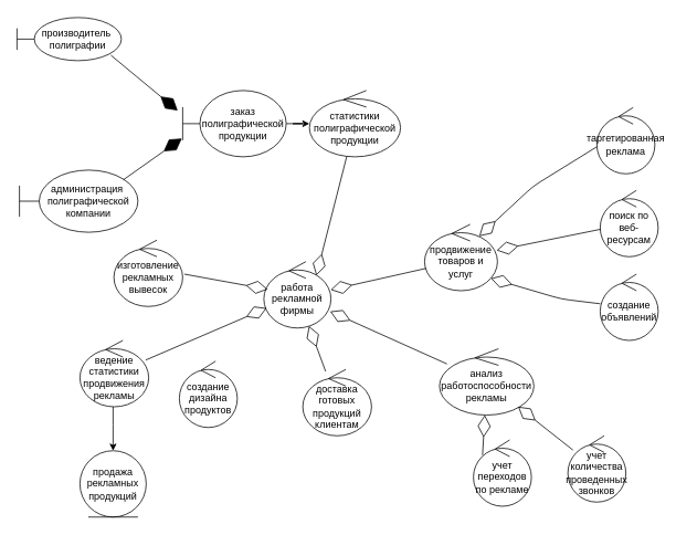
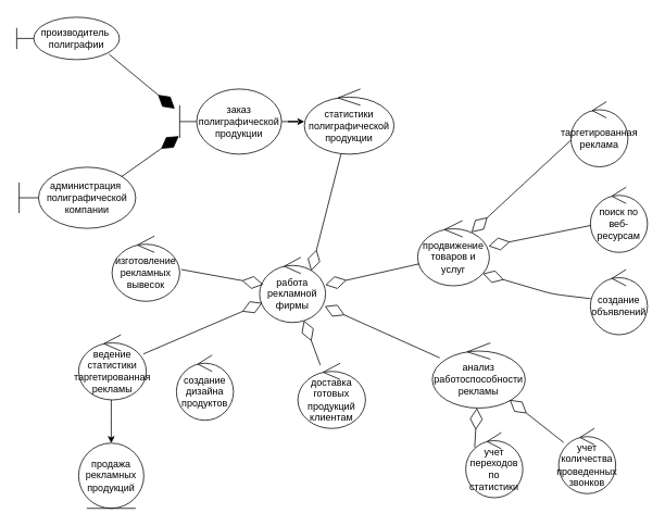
  <mxCell id="0" />
  <mxCell id="1" parent="0" />
  <mxCell id="2" value="работа рекламной фирмы" style="ellipse;shape=umlControl;whiteSpace=wrap;html=1;" vertex="1" parent="1"><mxGeometry x="318" y="315" width="81" height="80" as="geometry" /></mxCell>
  <mxCell id="3" value="производитель&amp;nbsp;&lt;br&gt;полиграфии" style="shape=umlBoundary;whiteSpace=wrap;html=1;" vertex="1" parent="1"><mxGeometry x="20" y="20.5" width="126" height="52" as="geometry" /></mxCell>
  <mxCell id="4" value="администрация&amp;nbsp;&lt;br&gt;полиграфической компании" style="shape=umlBoundary;whiteSpace=wrap;html=1;" vertex="1" parent="1"><mxGeometry x="23" y="204.5" width="143" height="75" as="geometry" /></mxCell>
  <mxCell id="5" value="" style="endArrow=diamondThin;endFill=1;endSize=24;html=1;exitX=0.9;exitY=0.875;exitDx=0;exitDy=0;exitPerimeter=0;entryX=-0.048;entryY=0.303;entryDx=0;entryDy=0;entryPerimeter=0;" edge="1" parent="1" source="3" target="8"><mxGeometry width="160" relative="1" as="geometry"><mxPoint x="150" y="238.5" as="sourcePoint" /><mxPoint x="226.02" y="134.34" as="targetPoint" /></mxGeometry></mxCell>
  <mxCell id="6" value="" style="endArrow=diamondThin;endFill=1;endSize=24;html=1;exitX=0.876;exitY=0.158;exitDx=0;exitDy=0;exitPerimeter=0;entryX=-0.008;entryY=0.723;entryDx=0;entryDy=0;entryPerimeter=0;" edge="1" parent="1" source="4" target="8"><mxGeometry width="160" relative="1" as="geometry"><mxPoint x="472.38" y="39.14" as="sourcePoint" /><mxPoint x="235.61" y="185.54" as="targetPoint" /></mxGeometry></mxCell>
  <mxCell id="7" value="" style="edgeStyle=orthogonalEdgeStyle;rounded=0;orthogonalLoop=1;jettySize=auto;html=1;" edge="1" parent="1" source="8" target="9"><mxGeometry relative="1" as="geometry" /></mxCell>
  <mxCell id="8" value="заказ полиграфической продукции" style="shape=umlBoundary;whiteSpace=wrap;html=1;" vertex="1" parent="1"><mxGeometry x="220" y="108.5" width="125" height="80" as="geometry" /></mxCell>
  <mxCell id="9" value="статистики полиграфической продукции" style="ellipse;shape=umlControl;whiteSpace=wrap;html=1;" vertex="1" parent="1"><mxGeometry x="373" y="108.5" width="110" height="80" as="geometry" /></mxCell>
  <mxCell id="10" value="" style="edgeStyle=orthogonalEdgeStyle;rounded=0;orthogonalLoop=1;jettySize=auto;html=1;" edge="1" parent="1" source="11" target="12"><mxGeometry relative="1" as="geometry"><Array as="points"><mxPoint x="136" y="512" /><mxPoint x="136" y="512" /></Array></mxGeometry></mxCell>
- <mxCell id="11" value="ведение статистики продвижения рекламы" style="ellipse;shape=umlControl;whiteSpace=wrap;html=1;" vertex="1" parent="1"><mxGeometry x="96" y="410" width="83" height="80" as="geometry" /></mxCell>
+ <mxCell id="11" value="ведение статистики таргетированная рекламы" style="ellipse;shape=umlControl;whiteSpace=wrap;html=1;" vertex="1" parent="1"><mxGeometry x="96" y="410" width="83" height="80" as="geometry" /></mxCell>
  <mxCell id="12" value="продажа&lt;br&gt;рекламных продукций" style="ellipse;shape=umlEntity;whiteSpace=wrap;html=1;" vertex="1" parent="1"><mxGeometry x="96" y="543" width="80" height="80" as="geometry" /></mxCell>
  <mxCell id="13" value="создание дизайна продуктов" style="ellipse;shape=umlControl;whiteSpace=wrap;html=1;" vertex="1" parent="1"><mxGeometry x="216" y="435" width="70" height="80" as="geometry" /></mxCell>
  <mxCell id="14" value="анализ работоспособности рекламы" style="ellipse;shape=umlControl;whiteSpace=wrap;html=1;" vertex="1" parent="1"><mxGeometry x="530" y="420" width="114" height="80" as="geometry" /></mxCell>
  <mxCell id="15" value="учет количества проведенных звонков" style="ellipse;shape=umlControl;whiteSpace=wrap;html=1;" vertex="1" parent="1"><mxGeometry x="685" y="525" width="70" height="80" as="geometry" /></mxCell>
- <mxCell id="16" value="учет переходов по рекламе" style="ellipse;shape=umlControl;whiteSpace=wrap;html=1;" vertex="1" parent="1"><mxGeometry x="571" y="530" width="70" height="80" as="geometry" /></mxCell>
+ <mxCell id="16" value="учет переходов по статистики" style="ellipse;shape=umlControl;whiteSpace=wrap;html=1;" vertex="1" parent="1"><mxGeometry x="571" y="530" width="70" height="80" as="geometry" /></mxCell>
  <mxCell id="17" value="продвижение товаров и услуг" style="ellipse;shape=umlControl;whiteSpace=wrap;html=1;" vertex="1" parent="1"><mxGeometry x="512" y="270" width="88" height="80" as="geometry" /></mxCell>
- <mxCell id="18" value="таргетированная реклама" style="ellipse;shape=umlControl;whiteSpace=wrap;html=1;" vertex="1" parent="1"><mxGeometry x="720" y="129" width="70" height="80" as="geometry" /></mxCell>
+ <mxCell id="18" value="таргетированная реклама" style="ellipse;shape=umlControl;whiteSpace=wrap;html=1;" vertex="1" parent="1"><mxGeometry x="700" y="124" width="70" height="80" as="geometry" /></mxCell>
  <mxCell id="19" value="поиск по веб-ресурсам" style="ellipse;shape=umlControl;whiteSpace=wrap;html=1;" vertex="1" parent="1"><mxGeometry x="724" y="229" width="70" height="80" as="geometry" /></mxCell>
  <mxCell id="20" value="создание объявлений" style="ellipse;shape=umlControl;whiteSpace=wrap;html=1;" vertex="1" parent="1"><mxGeometry x="724" y="330" width="70" height="80" as="geometry" /></mxCell>
  <mxCell id="21" value="" style="endArrow=diamondThin;endFill=0;endSize=24;html=1;exitX=0;exitY=0.592;exitDx=0;exitDy=0;exitPerimeter=0;entryX=0.75;entryY=0.179;entryDx=0;entryDy=0;entryPerimeter=0;" edge="1" parent="1" source="18" target="17"><mxGeometry width="160" relative="1" as="geometry"><mxPoint x="770" y="411" as="sourcePoint" /><mxPoint x="930" y="411" as="targetPoint" /><Array as="points"><mxPoint x="643" y="224" /></Array></mxGeometry></mxCell>
  <mxCell id="22" value="" style="endArrow=diamondThin;endFill=0;endSize=24;html=1;" edge="1" parent="1" source="19" target="17"><mxGeometry width="160" relative="1" as="geometry"><mxPoint x="584.65" y="224.36" as="sourcePoint" /><mxPoint x="563.31" y="288.32" as="targetPoint" /></mxGeometry></mxCell>
  <mxCell id="23" value="" style="endArrow=diamondThin;endFill=0;endSize=24;html=1;entryX=0.909;entryY=0.813;entryDx=0;entryDy=0;entryPerimeter=0;" edge="1" parent="1" source="20" target="17"><mxGeometry width="160" relative="1" as="geometry"><mxPoint x="668.747" y="217.696" as="sourcePoint" /><mxPoint x="600.301" y="292.361" as="targetPoint" /><Array as="points"><mxPoint x="677" y="360" /></Array></mxGeometry></mxCell>
  <mxCell id="24" value="доставка готовых продукций клиентам" style="ellipse;shape=umlControl;whiteSpace=wrap;html=1;" vertex="1" parent="1"><mxGeometry x="365" y="445" width="83" height="80" as="geometry" /></mxCell>
  <mxCell id="25" value="изготовление рекламных вывесок" style="ellipse;shape=umlControl;whiteSpace=wrap;html=1;" vertex="1" parent="1"><mxGeometry x="137" y="289" width="83" height="80" as="geometry" /></mxCell>
  <mxCell id="26" value="" style="endArrow=diamondThin;endFill=0;endSize=24;html=1;" edge="1" parent="1" source="11" target="2"><mxGeometry width="160" relative="1" as="geometry"><mxPoint x="770" y="404" as="sourcePoint" /><mxPoint x="930" y="404" as="targetPoint" /></mxGeometry></mxCell>
  <mxCell id="27" value="" style="endArrow=diamondThin;endFill=0;endSize=24;html=1;entryX=0.058;entryY=0.417;entryDx=0;entryDy=0;entryPerimeter=0;" edge="1" parent="1" target="2"><mxGeometry width="160" relative="1" as="geometry"><mxPoint x="222" y="330" as="sourcePoint" /><mxPoint x="331.365" y="380.963" as="targetPoint" /></mxGeometry></mxCell>
  <mxCell id="28" value="" style="endArrow=diamondThin;endFill=0;endSize=24;html=1;" edge="1" parent="1" source="24" target="2"><mxGeometry width="160" relative="1" as="geometry"><mxPoint x="185.375" y="443.65" as="sourcePoint" /><mxPoint x="331.365" y="380.963" as="targetPoint" /></mxGeometry></mxCell>
  <mxCell id="29" value="" style="endArrow=diamondThin;endFill=0;endSize=24;html=1;entryX=0.988;entryY=0.75;entryDx=0;entryDy=0;entryPerimeter=0;" edge="1" parent="1" source="14" target="2"><mxGeometry width="160" relative="1" as="geometry"><mxPoint x="402.574" y="457.319" as="sourcePoint" /><mxPoint x="382.375" y="402.579" as="targetPoint" /></mxGeometry></mxCell>
  <mxCell id="30" value="" style="endArrow=diamondThin;endFill=0;endSize=24;html=1;entryX=0.996;entryY=0.425;entryDx=0;entryDy=0;entryPerimeter=0;exitX=0.023;exitY=0.663;exitDx=0;exitDy=0;exitPerimeter=0;" edge="1" parent="1" source="17" target="2"><mxGeometry width="160" relative="1" as="geometry"><mxPoint x="549.084" y="448.336" as="sourcePoint" /><mxPoint x="408.028" y="385" as="targetPoint" /></mxGeometry></mxCell>
  <mxCell id="31" value="" style="endArrow=diamondThin;endFill=0;endSize=24;html=1;entryX=0.782;entryY=0.208;entryDx=0;entryDy=0;entryPerimeter=0;" edge="1" parent="1" source="9" target="2"><mxGeometry width="160" relative="1" as="geometry"><mxPoint x="524.024" y="333.04" as="sourcePoint" /><mxPoint x="408.676" y="359" as="targetPoint" /></mxGeometry></mxCell>
  <mxCell id="32" value="" style="endArrow=diamondThin;endFill=0;endSize=24;html=1;exitX=0.157;exitY=0.229;exitDx=0;exitDy=0;exitPerimeter=0;" edge="1" parent="1" source="16" target="14"><mxGeometry width="160" relative="1" as="geometry"><mxPoint x="549.084" y="448.336" as="sourcePoint" /><mxPoint x="408.028" y="385" as="targetPoint" /></mxGeometry></mxCell>
  <mxCell id="33" value="" style="endArrow=diamondThin;endFill=0;endSize=24;html=1;" edge="1" parent="1" source="15" target="14"><mxGeometry width="160" relative="1" as="geometry"><mxPoint x="591.99" y="558.32" as="sourcePoint" /><mxPoint x="594.729" y="509.968" as="targetPoint" /></mxGeometry></mxCell>
